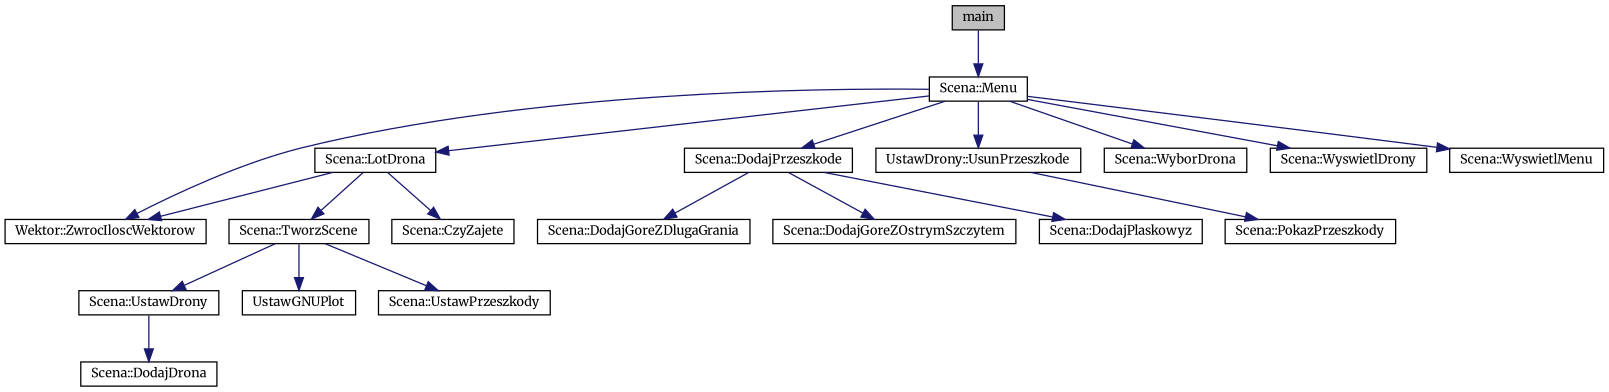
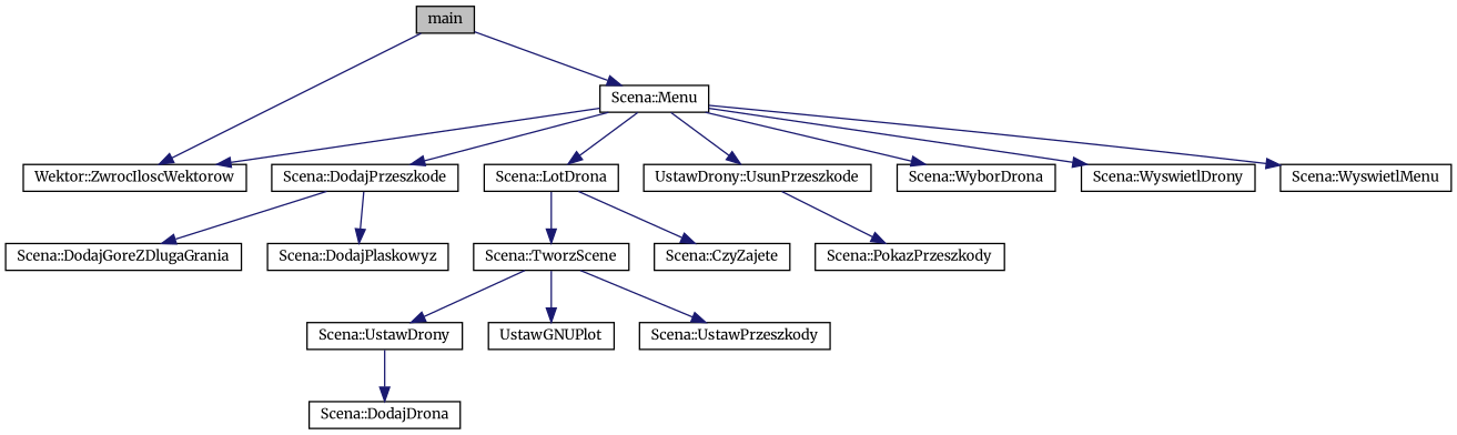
  digraph {
    fontname=Merriweather
    rankdir=TB
    node [color=black fillcolor=white fontname=Merriweather fontsize=10 shape=record style=filled]
    edge [color=midnightblue fontname=Merriweather fontsize=10 labelfontname=FreeSans labelfontsize=10 style=solid]
    n1 [fillcolor=grey75 fontcolor=black height=0.2 label=main width=0.4]
    n2 [height=0.2 label="Scena::Menu" width=0.4]
    n3 [height=0.2 label="Wektor::ZwrocIloscWektorow" width=0.4]
    n4 [height=0.2 label="Scena::DodajPrzeszkode" width=0.4]
    n5 [height=0.2 label="Scena::LotDrona" width=0.4]
    n6 [height=0.2 label="UstawDrony::UsunPrzeszkode" width=0.4]
    n7 [height=0.2 label="Scena::WyborDrona" width=0.4]
    n8 [height=0.2 label="Scena::WyswietlDrony" width=0.4]
    n9 [height=0.2 label="Scena::WyswietlMenu" width=0.4]
    n10 [height=0.2 label="Scena::TworzScene" width=0.4]
    n11 [height=0.2 label="Scena::UstawDrony" width=0.4]
    n12 [height=0.2 label=UstawGNUPlot width=0.4]
    n13 [height=0.2 label="Scena::UstawPrzeszkody" width=0.4]
    n14 [height=0.2 label="Scena::DodajDrona" width=0.4]
    n15 [height=0.2 label="Scena::DodajGoreZDlugaGrania" width=0.4]
-   n16 [height=0.2 label="Scena::DodajGoreZOstrymSzczytem" width=0.4]
    n17 [height=0.2 label="Scena::DodajPlaskowyz" width=0.4]
    n18 [height=0.2 label="Scena::CzyZajete" width=0.4]
    n19 [height=0.2 label="Scena::PokazPrzeszkody" width=0.4]
    n1 -> n2
-   n5 -> n3
+   n1 -> n3
    n2 -> n3
    n2 -> n4
    n2 -> n5
    n2 -> n6
    n2 -> n7
    n2 -> n8
    n2 -> n9
    n4 -> n15
-   n4 -> n16
    n4 -> n17
    n5 -> n10
    n5 -> n18
    n6 -> n19
    n10 -> n11
    n10 -> n12
    n10 -> n13
    n11 -> n14
  }
